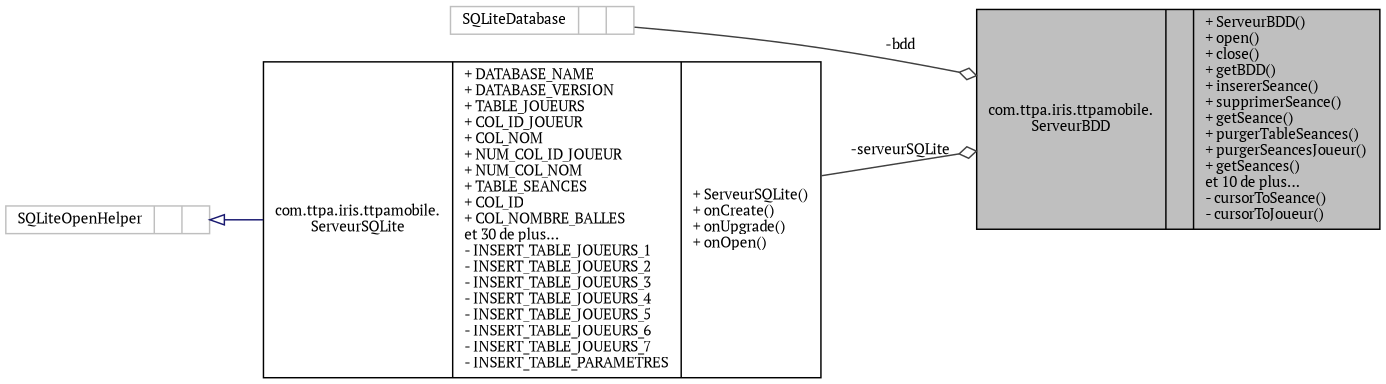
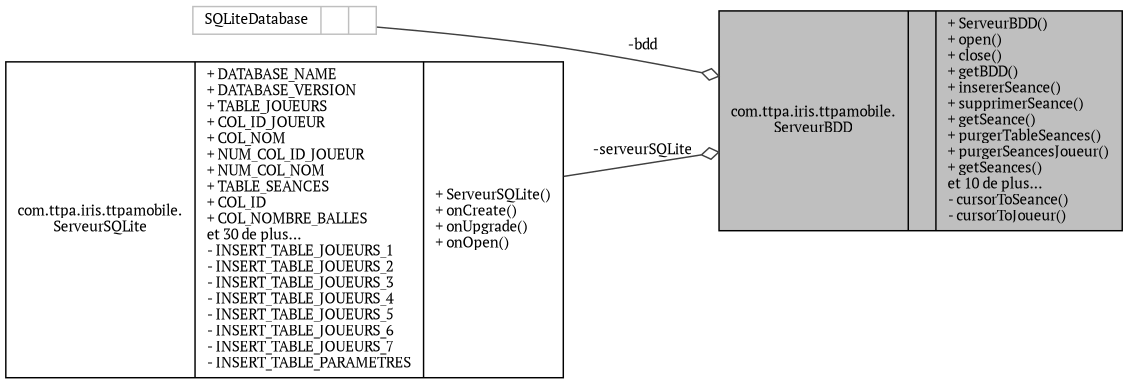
  digraph {
    rankdir=LR
    fontname="PT Serif"
    node [color=black fontname="PT Serif" fontsize=10 shape=record]
    edge [arrowhead=odiamond color=grey25 fontname="PT Serif" fontsize=10 labelfontname=Helvetica labelfontsize=10 style=solid]
    n1 [fillcolor=grey75 fontcolor=black height=0.2 label="{com.ttpa.iris.ttpamobile.\lServeurBDD\n||+ ServeurBDD()\l+ open()\l+ close()\l+ getBDD()\l+ insererSeance()\l+ supprimerSeance()\l+ getSeance()\l+ purgerTableSeances()\l+ purgerSeancesJoueur()\l+ getSeances()\let 10 de plus...\l- cursorToSeance()\l- cursorToJoueur()\l}" style=filled width=0.4]
    n2 [color=grey75 height=0.2 label="{SQLiteDatabase\n||}" width=0.4]
    n3 [height=0.2 label="{com.ttpa.iris.ttpamobile.\lServeurSQLite\n|+ DATABASE_NAME\l+ DATABASE_VERSION\l+ TABLE_JOUEURS\l+ COL_ID_JOUEUR\l+ COL_NOM\l+ NUM_COL_ID_JOUEUR\l+ NUM_COL_NOM\l+ TABLE_SEANCES\l+ COL_ID\l+ COL_NOMBRE_BALLES\let 30 de plus...\l- INSERT_TABLE_JOUEURS_1\l- INSERT_TABLE_JOUEURS_2\l- INSERT_TABLE_JOUEURS_3\l- INSERT_TABLE_JOUEURS_4\l- INSERT_TABLE_JOUEURS_5\l- INSERT_TABLE_JOUEURS_6\l- INSERT_TABLE_JOUEURS_7\l- INSERT_TABLE_PARAMETRES\l|+ ServeurSQLite()\l+ onCreate()\l+ onUpgrade()\l+ onOpen()\l}" width=0.4]
-   n4 [color=grey75 height=0.2 label="{SQLiteOpenHelper\n||}" width=0.4]
    n2 -> n1 [label=" -bdd"]
    n3 -> n1 [label=" -serveurSQLite"]
-   n4 -> n3 [arrowtail=onormal color=midnightblue dir=back arrowhead=""]
  }
